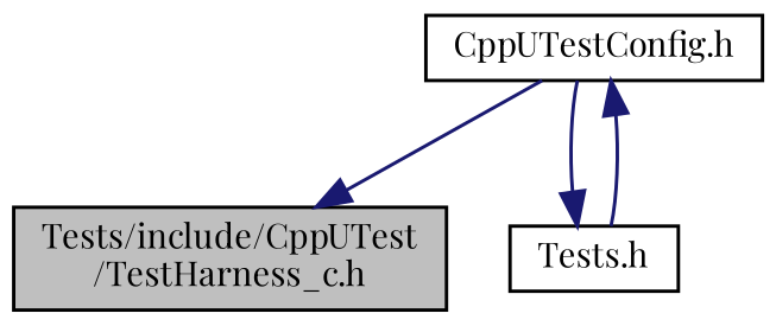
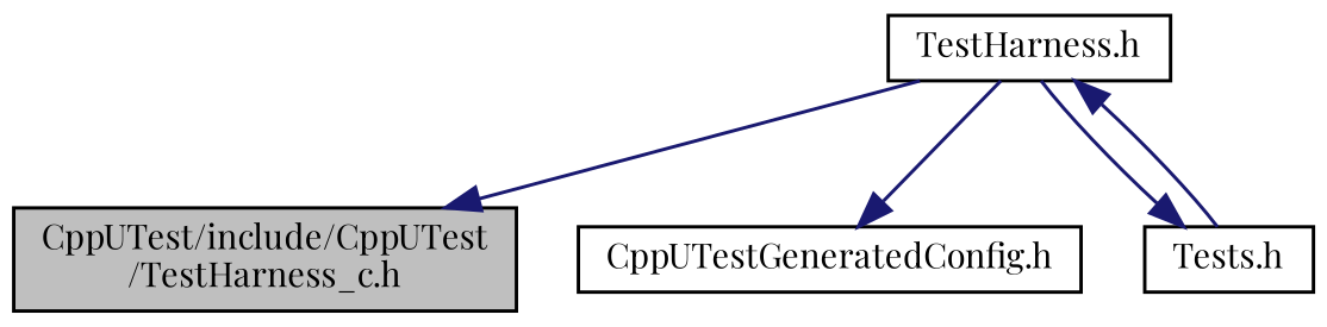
  digraph {
    fontname="Playfair Display"
    node [color=black fillcolor=white fontname="Playfair Display" fontsize=10 shape=record style=filled]
    edge [color=midnightblue fontname="Playfair Display" fontsize=10 labelfontname=Helvetica labelfontsize=10 style=solid]
-   n1 [fillcolor=grey75 fontcolor=black height=0.2 label="Tests/include/CppUTest\l/TestHarness_c.h" width=0.4]
-   n2 [height=0.2 label="CppUTestConfig.h" width=0.4]
+   n1 [fillcolor=grey75 fontcolor=black height=0.2 label="CppUTest/include/CppUTest\l/TestHarness_c.h" width=0.4]
+   n2 [height=0.2 label="TestHarness.h" width=0.4]
+   n3 [height=0.2 label="CppUTestGeneratedConfig.h" width=0.4]
    n4 [height=0.2 label="Tests.h" width=0.4]
    n2 -> n1
+   n2 -> n3
    n2 -> n4
    n4 -> n2
  }
